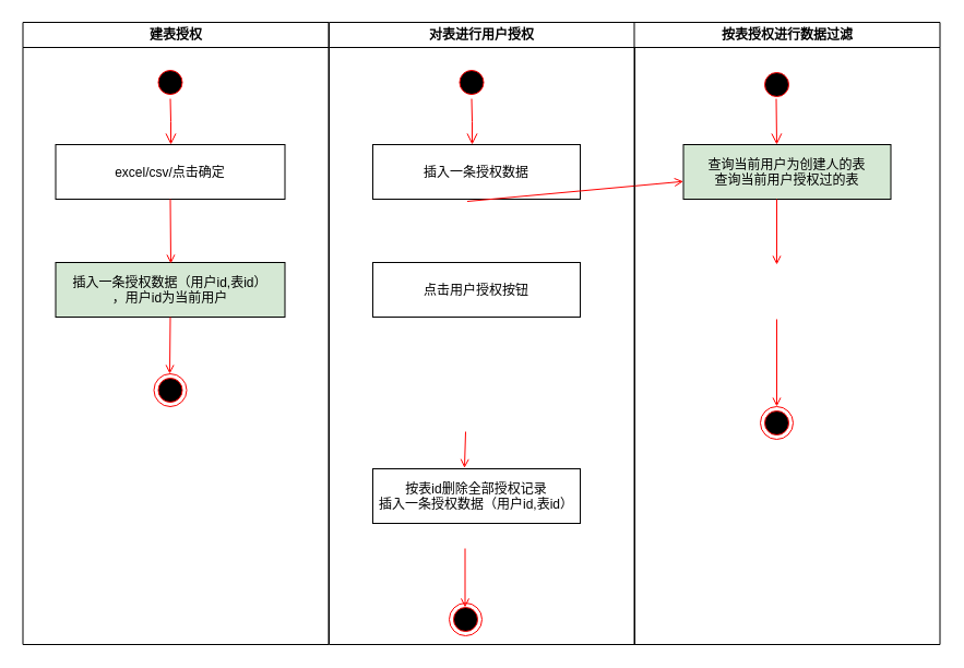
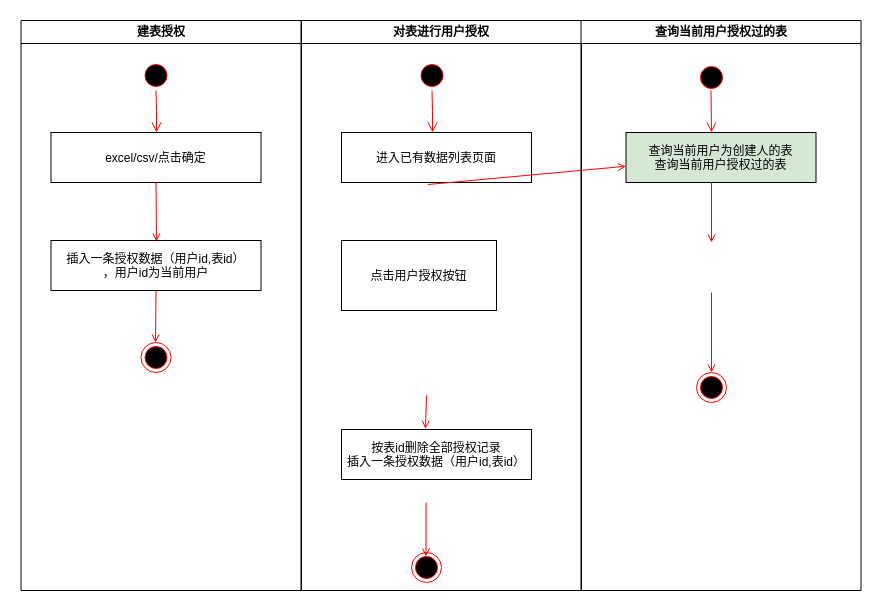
  <mxCell id="0" />
  <mxCell id="1" parent="0" />
  <mxCell id="2" value="建表授权" style="swimlane;whiteSpace=wrap" parent="1" vertex="1"><mxGeometry x="20.5" y="20" width="280" height="570" as="geometry" /></mxCell>
  <mxCell id="3" value="" style="ellipse;shape=startState;fillColor=#000000;strokeColor=#ff0000;" parent="2" vertex="1"><mxGeometry x="120" y="40" width="30" height="30" as="geometry" /></mxCell>
  <mxCell id="4" value="" style="edgeStyle=elbowEdgeStyle;elbow=horizontal;verticalAlign=bottom;endArrow=open;endSize=8;strokeColor=#FF0000;endFill=1;rounded=0" parent="2" source="3" target="5" edge="1"><mxGeometry x="100" y="40" as="geometry"><mxPoint x="115" y="110" as="targetPoint" /></mxGeometry></mxCell>
  <mxCell id="5" value="excel/csv/点击确定" style="" parent="2" vertex="1"><mxGeometry x="30" y="112" width="210" height="50" as="geometry" /></mxCell>
- <mxCell id="6" value="插入一条授权数据（用户id,表id）&#10;，用户id为当前用户" style="fillColor=#d5e8d4;" parent="2" vertex="1"><mxGeometry x="30" y="220" width="210" height="50" as="geometry" /></mxCell>
+ <mxCell id="6" value="插入一条授权数据（用户id,表id）&#10;，用户id为当前用户" style="" parent="2" vertex="1"><mxGeometry x="30" y="220" width="210" height="50" as="geometry" /></mxCell>
  <mxCell id="7" value="" style="endArrow=open;strokeColor=#FF0000;endFill=1;rounded=0;exitX=0.5;exitY=1;exitDx=0;exitDy=0;" parent="2" source="5" edge="1"><mxGeometry relative="1" as="geometry"><mxPoint x="114.5" y="160" as="sourcePoint" /><mxPoint x="135.5" y="221" as="targetPoint" /><Array as="points"><mxPoint x="135.5" y="221" /></Array></mxGeometry></mxCell>
  <mxCell id="8" value="" style="ellipse;html=1;shape=endState;fillColor=#000000;strokeColor=#ff0000;" vertex="1" parent="2"><mxGeometry x="120" y="322" width="30" height="30" as="geometry" /></mxCell>
  <mxCell id="9" value="" style="endArrow=open;strokeColor=#FF0000;endFill=1;rounded=0;exitX=0.5;exitY=1;exitDx=0;exitDy=0;" edge="1" parent="2" source="6"><mxGeometry relative="1" as="geometry"><mxPoint x="148.344" y="270" as="sourcePoint" /><mxPoint x="134.5" y="322" as="targetPoint" /></mxGeometry></mxCell>
  <mxCell id="10" value="对表进行用户授权" style="swimlane;whiteSpace=wrap" parent="1" vertex="1"><mxGeometry x="301" y="20" width="280" height="570" as="geometry" /></mxCell>
  <mxCell id="11" value="" style="ellipse;shape=startState;fillColor=#000000;strokeColor=#ff0000;" parent="10" vertex="1"><mxGeometry x="115.5" y="40" width="30" height="30" as="geometry" /></mxCell>
  <mxCell id="12" value="" style="edgeStyle=elbowEdgeStyle;elbow=horizontal;verticalAlign=bottom;endArrow=open;endSize=8;strokeColor=#FF0000;endFill=1;rounded=0" parent="10" source="11" target="13" edge="1"><mxGeometry x="95.5" y="20" as="geometry"><mxPoint x="110.5" y="90" as="targetPoint" /></mxGeometry></mxCell>
- <mxCell id="13" value="插入一条授权数据" style="" parent="10" vertex="1"><mxGeometry x="40" y="112" width="190" height="50" as="geometry" /></mxCell>
- <mxCell id="14" value="点击用户授权按钮" style="" parent="10" vertex="1"><mxGeometry x="40" y="220" width="190" height="50" as="geometry" /></mxCell>
+ <mxCell id="13" value="进入已有数据列表页面" style="" parent="10" vertex="1"><mxGeometry x="40" y="112" width="190" height="50" as="geometry" /></mxCell>
+ <mxCell id="14" value="点击用户授权按钮" style="" parent="10" vertex="1"><mxGeometry x="40" y="220" width="155" height="70" as="geometry" /></mxCell>
  <mxCell id="15" value="" style="endArrow=open;strokeColor=#FF0000;endFill=1;rounded=0;exitX=0.455;exitY=1.04;exitDx=0;exitDy=0;exitPerimeter=0;" parent="10" source="13" target="24" edge="1"><mxGeometry relative="1" as="geometry"><mxPoint x="126.5" y="172" as="sourcePoint" /><mxPoint x="120.5" y="221" as="targetPoint" /></mxGeometry></mxCell>
  <mxCell id="16" value="" style="ellipse;html=1;shape=endState;fillColor=#000000;strokeColor=#ff0000;" vertex="1" parent="10"><mxGeometry x="110" y="532" width="30" height="30" as="geometry" /></mxCell>
  <mxCell id="17" value="" style="endArrow=open;strokeColor=#FF0000;endFill=1;rounded=0;exitX=0.461;exitY=1.04;exitDx=0;exitDy=0;exitPerimeter=0;entryX=0.442;entryY=-0.014;entryDx=0;entryDy=0;entryPerimeter=0;" edge="1" parent="10" target="18"><mxGeometry relative="1" as="geometry"><mxPoint x="125.0" y="375" as="sourcePoint" /><mxPoint x="125.0" y="429" as="targetPoint" /></mxGeometry></mxCell>
  <mxCell id="18" value="按表id删除全部授权记录&#10;插入一条授权数据（用户id,表id）" style="" vertex="1" parent="10"><mxGeometry x="40" y="409" width="190" height="50" as="geometry" /></mxCell>
  <mxCell id="19" value="" style="endArrow=open;strokeColor=#FF0000;endFill=1;rounded=0;exitX=0.461;exitY=1.04;exitDx=0;exitDy=0;exitPerimeter=0;entryX=0.461;entryY=0.02;entryDx=0;entryDy=0;entryPerimeter=0;" edge="1" parent="10"><mxGeometry relative="1" as="geometry"><mxPoint x="124.5" y="482" as="sourcePoint" /><mxPoint x="124.5" y="536" as="targetPoint" /></mxGeometry></mxCell>
- <mxCell id="20" value="按表授权进行数据过滤" style="swimlane;whiteSpace=wrap" parent="1" vertex="1"><mxGeometry x="580.5" y="20" width="280" height="570" as="geometry" /></mxCell>
+ <mxCell id="20" value="查询当前用户授权过的表" style="swimlane;whiteSpace=wrap" parent="1" vertex="1"><mxGeometry x="580.5" y="20" width="280" height="570" as="geometry" /></mxCell>
  <mxCell id="21" value="" style="ellipse;shape=endState;fillColor=#000000;strokeColor=#ff0000" parent="20" vertex="1"><mxGeometry x="115.5" y="352" width="30" height="30" as="geometry" /></mxCell>
  <mxCell id="22" value="" style="endArrow=open;strokeColor=#FF0000;endFill=1;rounded=0" parent="20" edge="1"><mxGeometry relative="1" as="geometry"><mxPoint x="130.5" y="272" as="sourcePoint" /><mxPoint x="130.5" y="352" as="targetPoint" /></mxGeometry></mxCell>
  <mxCell id="23" value="" style="ellipse;shape=startState;fillColor=#000000;strokeColor=#ff0000;" vertex="1" parent="20"><mxGeometry x="115.5" y="42" width="30" height="30" as="geometry" /></mxCell>
  <mxCell id="24" value="查询当前用户为创建人的表&#10;查询当前用户授权过的表" style="fillColor=#d5e8d4;" vertex="1" parent="20"><mxGeometry x="45" y="112" width="190" height="50" as="geometry" /></mxCell>
  <mxCell id="25" value="" style="edgeStyle=elbowEdgeStyle;elbow=horizontal;verticalAlign=bottom;endArrow=open;endSize=8;strokeColor=#FF0000;endFill=1;rounded=0" edge="1" parent="20"><mxGeometry x="-350" y="-108" as="geometry"><mxPoint x="130.5" y="112" as="targetPoint" /><mxPoint x="130" y="70" as="sourcePoint" /></mxGeometry></mxCell>
  <mxCell id="26" value="" style="endArrow=open;strokeColor=#FF0000;endFill=1;rounded=0" edge="1" parent="20"><mxGeometry relative="1" as="geometry"><mxPoint x="130.5" y="162" as="sourcePoint" /><mxPoint x="130.5" y="222" as="targetPoint" /></mxGeometry></mxCell>
